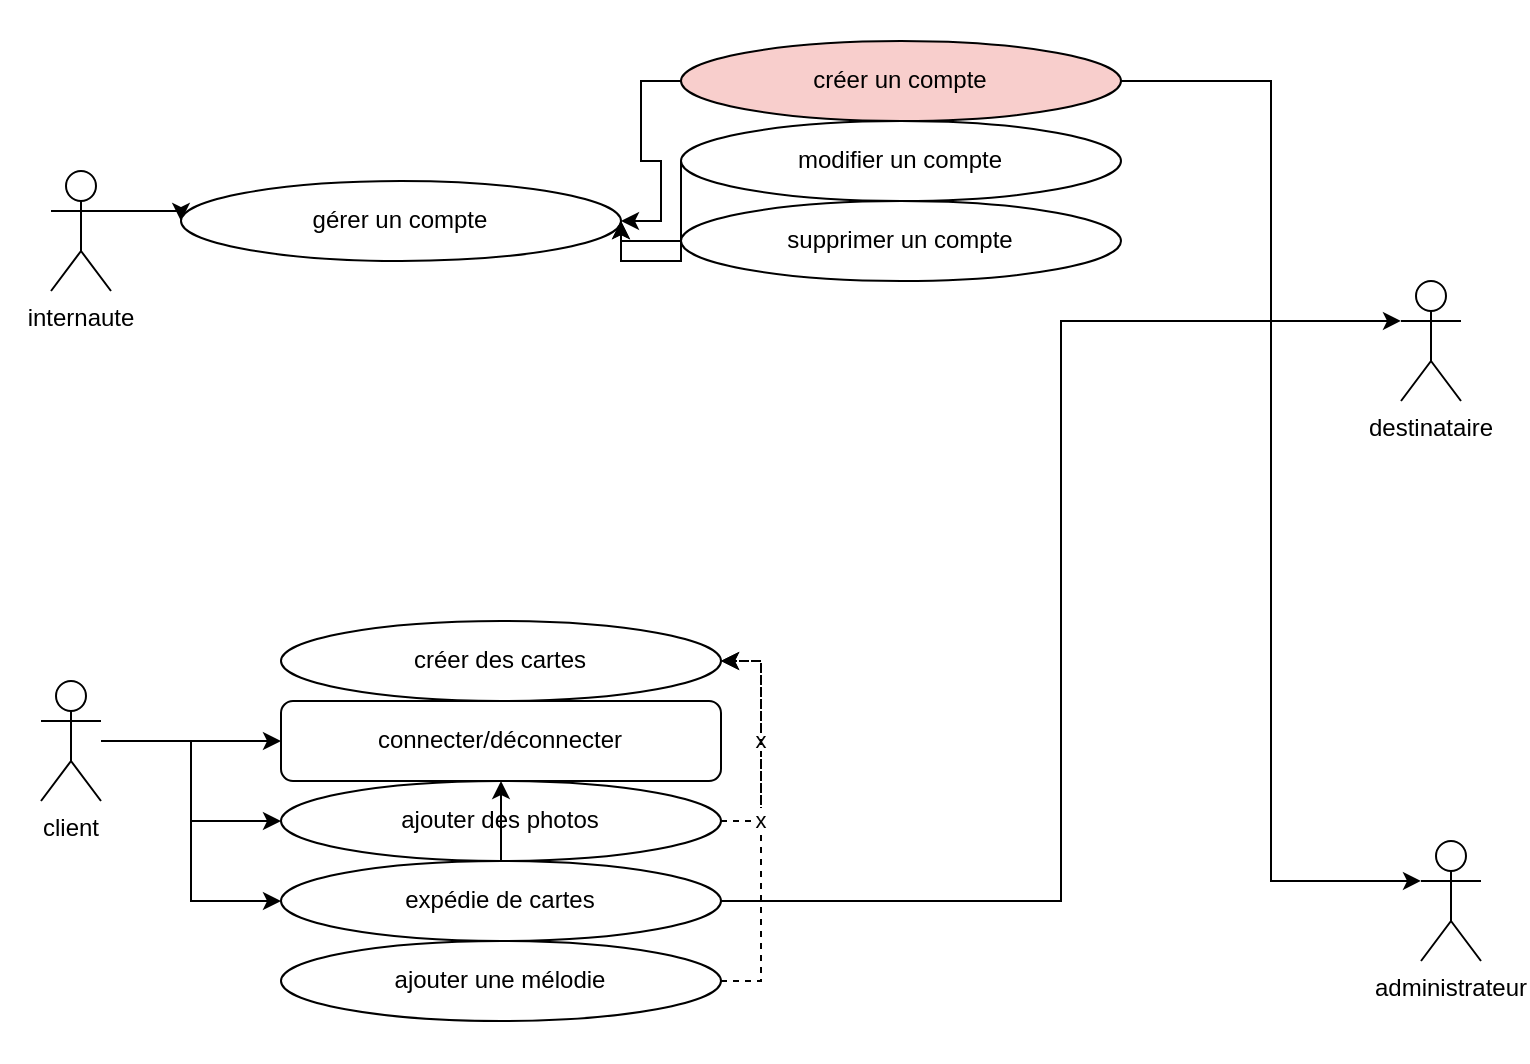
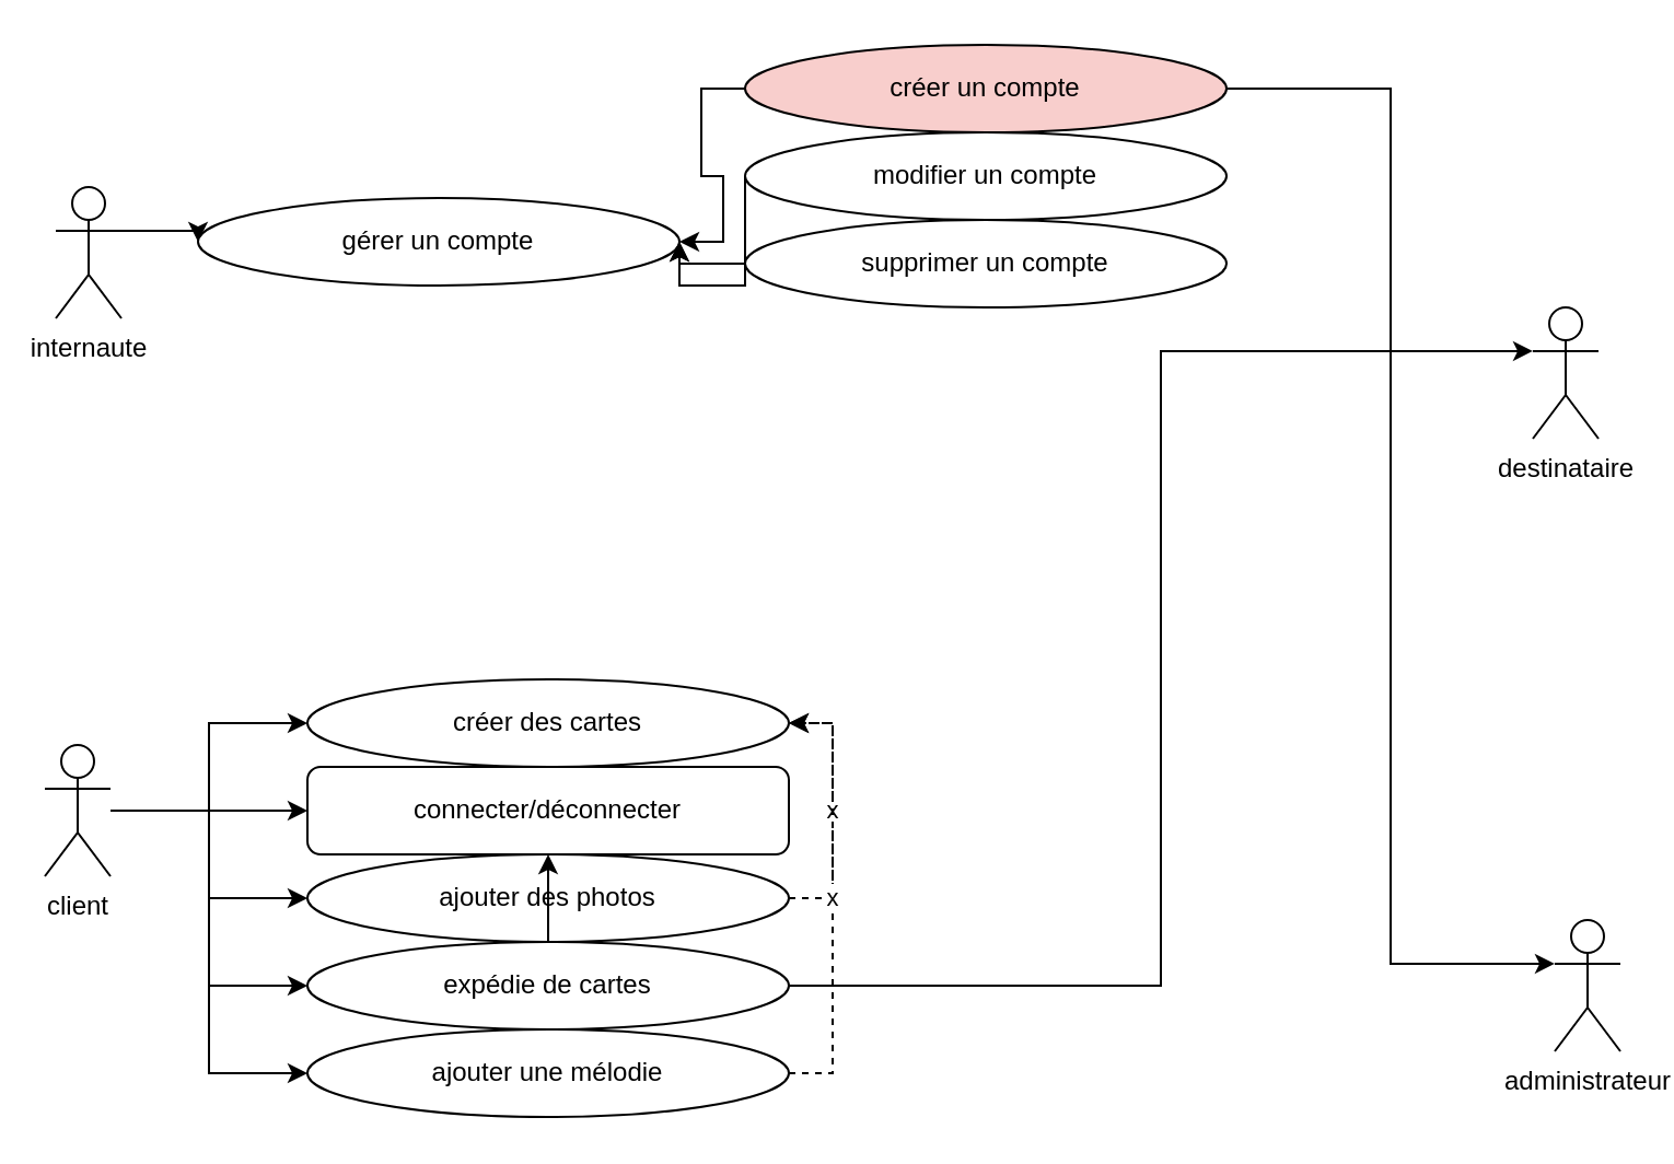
  <mxCell id="0" />
  <mxCell id="1" parent="0" />
  <mxCell id="2" style="edgeStyle=orthogonalEdgeStyle;rounded=0;orthogonalLoop=1;jettySize=auto;html=1;exitX=1;exitY=0.333;exitDx=0;exitDy=0;exitPerimeter=0;entryX=0;entryY=0.5;entryDx=0;entryDy=0;" edge="1" parent="1" source="3" target="12"><mxGeometry relative="1" as="geometry" /></mxCell>
  <mxCell id="3" value="internaute" style="shape=umlActor;verticalLabelPosition=bottom;verticalAlign=top;html=1;outlineConnect=0;" vertex="1" parent="1"><mxGeometry x="25" y="85" width="30" height="60" as="geometry" /></mxCell>
+ <mxCell id="4" style="edgeStyle=orthogonalEdgeStyle;rounded=0;orthogonalLoop=1;jettySize=auto;html=1;" edge="1" parent="1" source="9" target="21"><mxGeometry relative="1" as="geometry" /></mxCell>
  <mxCell id="5" style="edgeStyle=orthogonalEdgeStyle;rounded=0;orthogonalLoop=1;jettySize=auto;html=1;" edge="1" parent="1" source="9" target="22"><mxGeometry relative="1" as="geometry" /></mxCell>
  <mxCell id="6" style="edgeStyle=orthogonalEdgeStyle;rounded=0;orthogonalLoop=1;jettySize=auto;html=1;entryX=0;entryY=0.5;entryDx=0;entryDy=0;" edge="1" parent="1" source="9" target="14"><mxGeometry relative="1" as="geometry" /></mxCell>
  <mxCell id="7" style="edgeStyle=orthogonalEdgeStyle;rounded=0;orthogonalLoop=1;jettySize=auto;html=1;entryX=0;entryY=0.5;entryDx=0;entryDy=0;" edge="1" parent="1" source="9" target="25"><mxGeometry relative="1" as="geometry" /></mxCell>
+ <mxCell id="8" style="edgeStyle=orthogonalEdgeStyle;rounded=0;orthogonalLoop=1;jettySize=auto;html=1;entryX=0;entryY=0.5;entryDx=0;entryDy=0;" edge="1" parent="1" source="9" target="28"><mxGeometry relative="1" as="geometry" /></mxCell>
  <mxCell id="9" value="client" style="shape=umlActor;verticalLabelPosition=bottom;verticalAlign=top;html=1;outlineConnect=0;" vertex="1" parent="1"><mxGeometry x="20" y="340" width="30" height="60" as="geometry" /></mxCell>
  <mxCell id="10" value="administrateur" style="shape=umlActor;verticalLabelPosition=bottom;verticalAlign=top;html=1;outlineConnect=0;" vertex="1" parent="1"><mxGeometry x="710" y="420" width="30" height="60" as="geometry" /></mxCell>
  <mxCell id="11" value="destinataire" style="shape=umlActor;verticalLabelPosition=bottom;verticalAlign=top;html=1;outlineConnect=0;" vertex="1" parent="1"><mxGeometry x="700" y="140" width="30" height="60" as="geometry" /></mxCell>
  <mxCell id="12" value="gérer un compte" style="ellipse;whiteSpace=wrap;html=1;" vertex="1" parent="1"><mxGeometry x="90" y="90" width="220" height="40" as="geometry" /></mxCell>
  <mxCell id="13" value="x" style="edgeStyle=orthogonalEdgeStyle;rounded=0;orthogonalLoop=1;jettySize=auto;html=1;entryX=1;entryY=0.5;entryDx=0;entryDy=0;dashed=1;" edge="1" parent="1" source="14" target="21"><mxGeometry relative="1" as="geometry"><Array as="points"><mxPoint x="380" y="410" /><mxPoint x="380" y="330" /></Array></mxGeometry></mxCell>
  <mxCell id="14" value="ajouter des photos" style="ellipse;whiteSpace=wrap;html=1;" vertex="1" parent="1"><mxGeometry x="140" y="390" width="220" height="40" as="geometry" /></mxCell>
  <mxCell id="15" style="edgeStyle=orthogonalEdgeStyle;rounded=0;orthogonalLoop=1;jettySize=auto;html=1;exitX=0;exitY=0.5;exitDx=0;exitDy=0;entryX=1;entryY=0.5;entryDx=0;entryDy=0;" edge="1" parent="1" source="16" target="12"><mxGeometry relative="1" as="geometry"><mxPoint x="310" y="120" as="targetPoint" /></mxGeometry></mxCell>
  <mxCell id="16" value="supprimer un compte" style="ellipse;whiteSpace=wrap;html=1;" vertex="1" parent="1"><mxGeometry x="340" y="100" width="220" height="40" as="geometry" /></mxCell>
  <mxCell id="17" style="edgeStyle=orthogonalEdgeStyle;rounded=0;orthogonalLoop=1;jettySize=auto;html=1;exitX=0;exitY=0.5;exitDx=0;exitDy=0;" edge="1" parent="1" source="18"><mxGeometry relative="1" as="geometry"><mxPoint x="310" y="110" as="targetPoint" /><Array as="points"><mxPoint x="310" y="130" /></Array></mxGeometry></mxCell>
  <mxCell id="18" value="modifier un compte" style="ellipse;whiteSpace=wrap;html=1;" vertex="1" parent="1"><mxGeometry x="340" y="60" width="220" height="40" as="geometry" /></mxCell>
  <mxCell id="19" style="edgeStyle=orthogonalEdgeStyle;rounded=0;orthogonalLoop=1;jettySize=auto;html=1;exitX=0;exitY=0.5;exitDx=0;exitDy=0;entryX=1;entryY=0.5;entryDx=0;entryDy=0;" edge="1" parent="1" source="20" target="12"><mxGeometry relative="1" as="geometry" /></mxCell>
  <mxCell id="20" value="créer un compte" style="ellipse;whiteSpace=wrap;html=1;fillColor=#f8cecc;" vertex="1" parent="1"><mxGeometry x="340" y="20" width="220" height="40" as="geometry" /></mxCell>
  <mxCell id="21" value="créer des cartes" style="ellipse;whiteSpace=wrap;html=1;" vertex="1" parent="1"><mxGeometry x="140" y="310" width="220" height="40" as="geometry" /></mxCell>
  <mxCell id="22" value="connecter/déconnecter" style="whiteSpace=wrap;html=1;rounded=1;" vertex="1" parent="1"><mxGeometry x="140" y="350" width="220" height="40" as="geometry" /></mxCell>
  <mxCell id="23" style="edgeStyle=orthogonalEdgeStyle;rounded=0;orthogonalLoop=1;jettySize=auto;html=1;entryX=0;entryY=0.333;entryDx=0;entryDy=0;entryPerimeter=0;" edge="1" parent="1" source="20" target="10"><mxGeometry relative="1" as="geometry" /></mxCell>
  <mxCell id="24" value="" style="edgeStyle=orthogonalEdgeStyle;rounded=0;orthogonalLoop=1;jettySize=auto;html=1;" edge="1" parent="1" source="25" target="22"><mxGeometry relative="1" as="geometry" /></mxCell>
  <mxCell id="25" value="expédie de cartes" style="ellipse;whiteSpace=wrap;html=1;" vertex="1" parent="1"><mxGeometry x="140" y="430" width="220" height="40" as="geometry" /></mxCell>
  <mxCell id="26" style="edgeStyle=orthogonalEdgeStyle;rounded=0;orthogonalLoop=1;jettySize=auto;html=1;entryX=0;entryY=0.333;entryDx=0;entryDy=0;entryPerimeter=0;" edge="1" parent="1" source="25" target="11"><mxGeometry relative="1" as="geometry" /></mxCell>
  <mxCell id="27" value="x" style="edgeStyle=orthogonalEdgeStyle;rounded=0;orthogonalLoop=1;jettySize=auto;html=1;entryX=1;entryY=0.5;entryDx=0;entryDy=0;dashed=1;" edge="1" parent="1" source="28" target="21"><mxGeometry relative="1" as="geometry"><Array as="points"><mxPoint x="380" y="490" /><mxPoint x="380" y="330" /></Array></mxGeometry></mxCell>
  <mxCell id="28" value="ajouter une mélodie" style="ellipse;whiteSpace=wrap;html=1;" vertex="1" parent="1"><mxGeometry x="140" y="470" width="220" height="40" as="geometry" /></mxCell>
